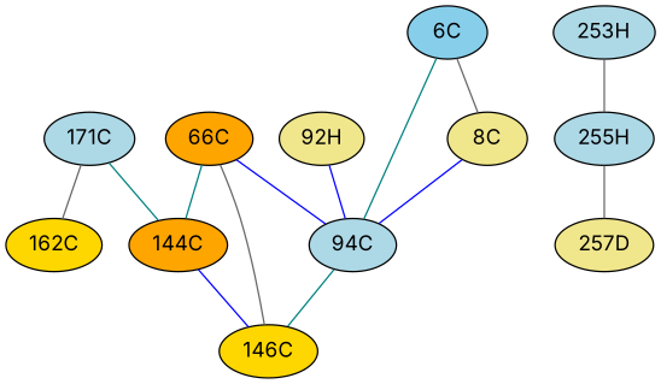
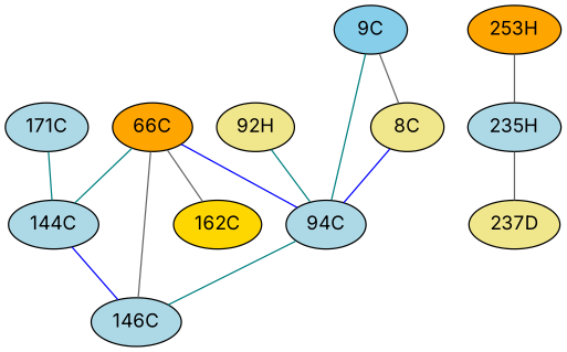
  graph {
    fontname=Inter
    node [fillcolor=khaki fontname=Inter style="radial,filled"]
    edge [color=gray40 fontname=Inter penwidth=1]
-   "6C" [fillcolor=skyblue]
+   "6C" [fillcolor=skyblue label="9C"]
    "8C"
    "94C" [fillcolor=lightblue]
-   "146C" [fillcolor=gold]
+   "146C" [fillcolor=lightblue]
    "162C" [fillcolor=gold]
    "171C" [fillcolor=lightblue]
-   "144C" [fillcolor=orange]
+   "144C" [fillcolor=lightblue]
    "66C" [fillcolor=orange]
    "92H"
-   "253H" [fillcolor=lightblue]
-   "255H" [fillcolor=lightblue]
-   "257D"
+   "253H" [fillcolor=orange]
+   "255H" [fillcolor=lightblue label="235H"]
+   "257D" [label="237D"]
    "6C" -- "8C"
    "6C" -- "94C" [color=teal]
    "8C" -- "94C" [color=blue]
    "94C" -- "146C" [color=teal]
-   "171C" -- "162C"
+   "66C" -- "162C"
    "171C" -- "144C" [color=teal]
    "144C" -- "146C" [color=blue]
    "66C" -- "94C" [color=blue]
    "66C" -- "146C"
    "66C" -- "144C" [color=teal]
-   "92H" -- "94C" [color=blue]
+   "92H" -- "94C" [color=teal]
    "253H" -- "255H"
    "255H" -- "257D"
  }
